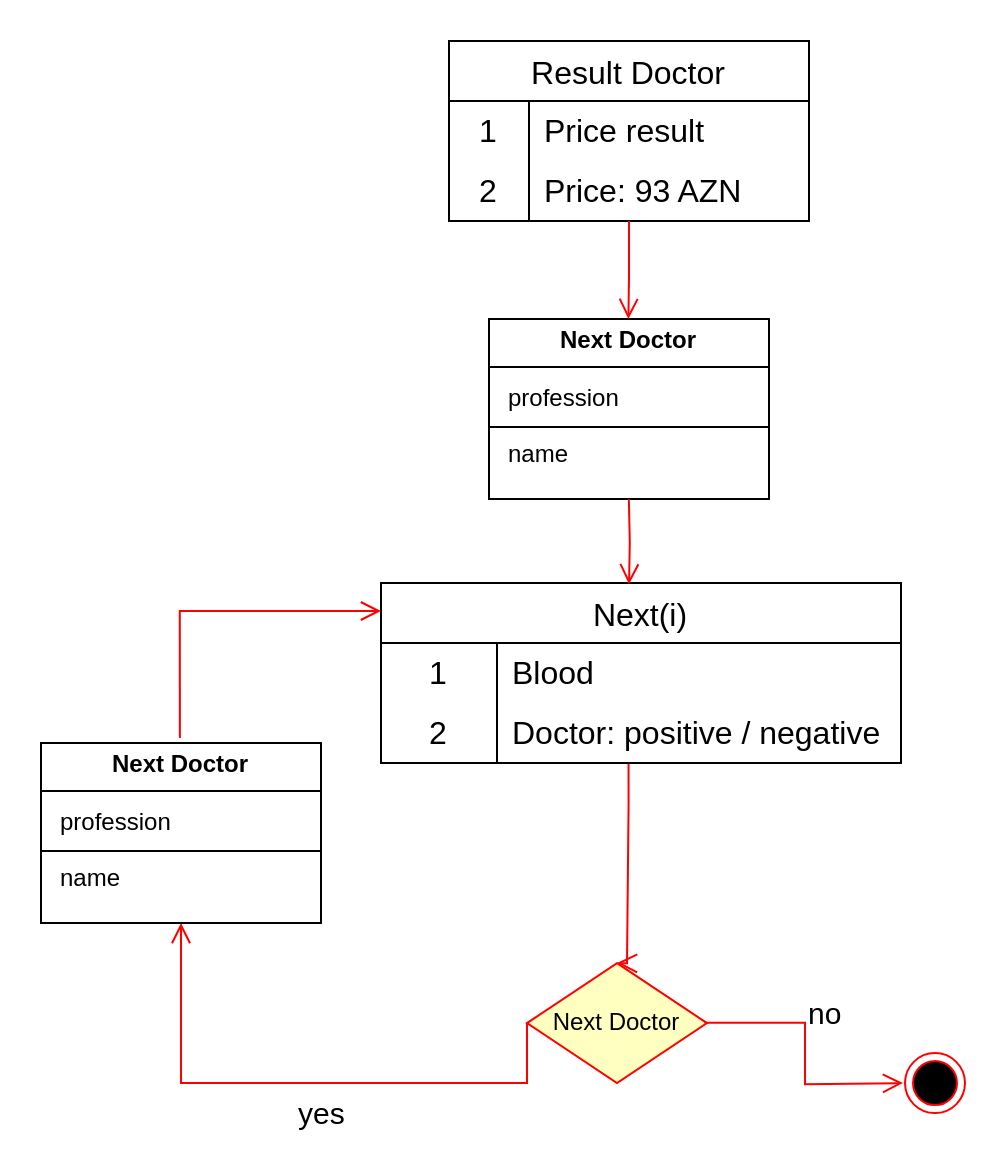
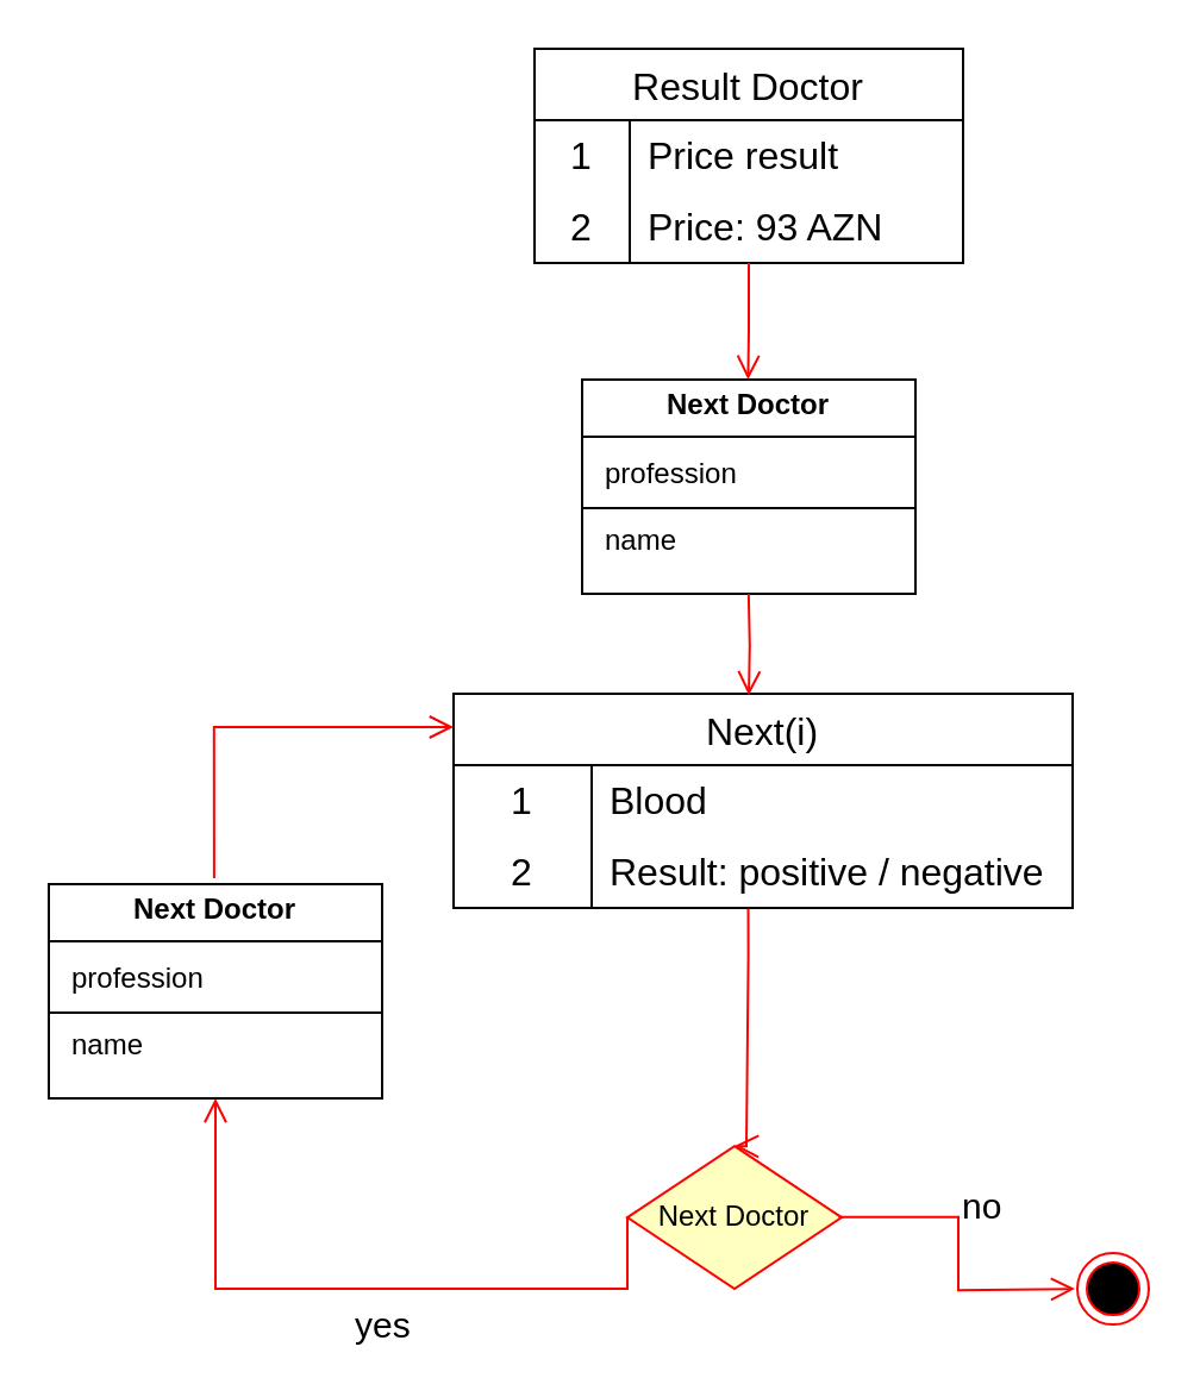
  <mxCell id="0" />
  <mxCell id="1" parent="0" />
  <mxCell id="2" value="Next Doctor" style="rhombus;whiteSpace=wrap;html=1;fontColor=#000000;fillColor=#ffffc0;strokeColor=#ff0000;" vertex="1" parent="1"><mxGeometry x="263" y="481.06" width="90" height="60" as="geometry" /></mxCell>
  <mxCell id="3" value="&lt;font style=&quot;font-size: 15px;&quot;&gt;no&lt;/font&gt;" style="edgeStyle=orthogonalEdgeStyle;html=1;align=left;verticalAlign=bottom;endArrow=open;endSize=8;strokeColor=#ff0000;rounded=0;entryX=0;entryY=0.5;entryDx=0;entryDy=0;exitX=0.986;exitY=0.497;exitDx=0;exitDy=0;exitPerimeter=0;" edge="1" source="2" parent="1"><mxGeometry x="-0.116" relative="1" as="geometry"><mxPoint x="451" y="541.06" as="targetPoint" /><mxPoint x="380" y="541" as="sourcePoint" /><Array as="points" /><mxPoint as="offset" /></mxGeometry></mxCell>
  <mxCell id="4" value="" style="edgeStyle=orthogonalEdgeStyle;html=1;align=left;verticalAlign=top;endArrow=open;endSize=8;strokeColor=#ff0000;rounded=0;entryX=0.5;entryY=0;entryDx=0;entryDy=0;exitX=0.476;exitY=1.012;exitDx=0;exitDy=0;exitPerimeter=0;" edge="1" parent="1" source="10" target="2"><mxGeometry x="-0.388" relative="1" as="geometry"><mxPoint x="313" y="501" as="targetPoint" /><mxPoint x="321" y="401" as="sourcePoint" /><mxPoint as="offset" /><Array as="points"><mxPoint x="314" y="401" /><mxPoint x="313" y="401" /></Array></mxGeometry></mxCell>
  <mxCell id="5" value="&lt;font style=&quot;font-size: 15px;&quot;&gt;yes&lt;/font&gt;" style="edgeStyle=orthogonalEdgeStyle;html=1;align=left;verticalAlign=top;endArrow=open;endSize=8;strokeColor=#ff0000;rounded=0;exitX=0;exitY=0.5;exitDx=0;exitDy=0;entryX=0.5;entryY=1;entryDx=0;entryDy=0;" edge="1" parent="1" source="2" target="21"><mxGeometry x="0.029" relative="1" as="geometry"><mxPoint x="100" y="491" as="targetPoint" /><mxPoint x="230" y="561" as="sourcePoint" /><mxPoint as="offset" /><Array as="points"><mxPoint x="90" y="541" /></Array></mxGeometry></mxCell>
  <mxCell id="6" value="Next(i)" style="shape=table;startSize=30;container=1;collapsible=0;childLayout=tableLayout;fixedRows=1;rowLines=0;fontStyle=0;strokeColor=default;fontSize=16;swimlaneLine=1;horizontal=1;gradientColor=none;" vertex="1" parent="1"><mxGeometry x="190" y="291" width="260" height="90" as="geometry" /></mxCell>
  <mxCell id="7" value="" style="shape=tableRow;horizontal=0;startSize=0;swimlaneHead=0;swimlaneBody=0;top=0;left=0;bottom=0;right=0;collapsible=0;dropTarget=0;fillColor=none;points=[[0,0.5],[1,0.5]];portConstraint=eastwest;strokeColor=inherit;fontSize=16;" vertex="1" parent="6"><mxGeometry y="30" width="260" height="30" as="geometry" /></mxCell>
  <mxCell id="8" value="1" style="shape=partialRectangle;html=1;whiteSpace=wrap;connectable=0;fillColor=none;top=0;left=0;bottom=0;right=0;overflow=hidden;pointerEvents=1;strokeColor=inherit;fontSize=16;" vertex="1" parent="7"><mxGeometry width="58" height="30" as="geometry"><mxRectangle width="58" height="30" as="alternateBounds" /></mxGeometry></mxCell>
  <mxCell id="9" value="Blood" style="shape=partialRectangle;html=1;whiteSpace=wrap;connectable=0;fillColor=none;top=0;left=0;bottom=0;right=0;align=left;spacingLeft=6;overflow=hidden;strokeColor=inherit;fontSize=16;" vertex="1" parent="7"><mxGeometry x="58" width="202" height="30" as="geometry"><mxRectangle width="202" height="30" as="alternateBounds" /></mxGeometry></mxCell>
  <mxCell id="10" value="" style="shape=tableRow;horizontal=0;startSize=0;swimlaneHead=0;swimlaneBody=0;top=0;left=0;bottom=0;right=0;collapsible=0;dropTarget=0;fillColor=none;points=[[0,0.5],[1,0.5]];portConstraint=eastwest;strokeColor=inherit;fontSize=16;" vertex="1" parent="6"><mxGeometry y="60" width="260" height="30" as="geometry" /></mxCell>
  <mxCell id="11" value="2" style="shape=partialRectangle;html=1;whiteSpace=wrap;connectable=0;fillColor=none;top=0;left=0;bottom=0;right=0;overflow=hidden;strokeColor=inherit;fontSize=16;" vertex="1" parent="10"><mxGeometry width="58" height="30" as="geometry"><mxRectangle width="58" height="30" as="alternateBounds" /></mxGeometry></mxCell>
- <mxCell id="12" value="Doctor: positive / negative" style="shape=partialRectangle;html=1;whiteSpace=wrap;connectable=0;fillColor=none;top=0;left=0;bottom=0;right=0;align=left;spacingLeft=6;overflow=hidden;strokeColor=inherit;fontSize=16;" vertex="1" parent="10"><mxGeometry x="58" width="202" height="30" as="geometry"><mxRectangle width="202" height="30" as="alternateBounds" /></mxGeometry></mxCell>
+ <mxCell id="12" value="Result: positive / negative" style="shape=partialRectangle;html=1;whiteSpace=wrap;connectable=0;fillColor=none;top=0;left=0;bottom=0;right=0;align=left;spacingLeft=6;overflow=hidden;strokeColor=inherit;fontSize=16;" vertex="1" parent="10"><mxGeometry x="58" width="202" height="30" as="geometry"><mxRectangle width="202" height="30" as="alternateBounds" /></mxGeometry></mxCell>
  <mxCell id="13" value="" style="ellipse;shape=endState;fillColor=#000000;strokeColor=#ff0000" vertex="1" parent="1"><mxGeometry x="452" y="526.06" width="30" height="30" as="geometry" /></mxCell>
  <mxCell id="14" value="Result Doctor" style="shape=table;startSize=30;container=1;collapsible=0;childLayout=tableLayout;fixedRows=1;rowLines=0;fontStyle=0;strokeColor=default;fontSize=16;swimlaneLine=1;horizontal=1;gradientColor=none;" vertex="1" parent="1"><mxGeometry x="224" y="20" width="180" height="90" as="geometry" /></mxCell>
  <mxCell id="15" value="" style="shape=tableRow;horizontal=0;startSize=0;swimlaneHead=0;swimlaneBody=0;top=0;left=0;bottom=0;right=0;collapsible=0;dropTarget=0;fillColor=none;points=[[0,0.5],[1,0.5]];portConstraint=eastwest;strokeColor=inherit;fontSize=16;" vertex="1" parent="14"><mxGeometry y="30" width="180" height="30" as="geometry" /></mxCell>
  <mxCell id="16" value="1" style="shape=partialRectangle;html=1;whiteSpace=wrap;connectable=0;fillColor=none;top=0;left=0;bottom=0;right=0;overflow=hidden;pointerEvents=1;strokeColor=inherit;fontSize=16;" vertex="1" parent="15"><mxGeometry width="40" height="30" as="geometry"><mxRectangle width="40" height="30" as="alternateBounds" /></mxGeometry></mxCell>
  <mxCell id="17" value="Price result" style="shape=partialRectangle;html=1;whiteSpace=wrap;connectable=0;fillColor=none;top=0;left=0;bottom=0;right=0;align=left;spacingLeft=6;overflow=hidden;strokeColor=inherit;fontSize=16;" vertex="1" parent="15"><mxGeometry x="40" width="140" height="30" as="geometry"><mxRectangle width="140" height="30" as="alternateBounds" /></mxGeometry></mxCell>
  <mxCell id="18" value="" style="shape=tableRow;horizontal=0;startSize=0;swimlaneHead=0;swimlaneBody=0;top=0;left=0;bottom=0;right=0;collapsible=0;dropTarget=0;fillColor=none;points=[[0,0.5],[1,0.5]];portConstraint=eastwest;strokeColor=inherit;fontSize=16;" vertex="1" parent="14"><mxGeometry y="60" width="180" height="30" as="geometry" /></mxCell>
  <mxCell id="19" value="2" style="shape=partialRectangle;html=1;whiteSpace=wrap;connectable=0;fillColor=none;top=0;left=0;bottom=0;right=0;overflow=hidden;strokeColor=inherit;fontSize=16;" vertex="1" parent="18"><mxGeometry width="40" height="30" as="geometry"><mxRectangle width="40" height="30" as="alternateBounds" /></mxGeometry></mxCell>
  <mxCell id="20" value="Price: 93 AZN" style="shape=partialRectangle;html=1;whiteSpace=wrap;connectable=0;fillColor=none;top=0;left=0;bottom=0;right=0;align=left;spacingLeft=6;overflow=hidden;strokeColor=inherit;fontSize=16;" vertex="1" parent="18"><mxGeometry x="40" width="140" height="30" as="geometry"><mxRectangle width="140" height="30" as="alternateBounds" /></mxGeometry></mxCell>
  <mxCell id="21" value="&lt;p style=&quot;margin:0px;margin-top:4px;text-align:center;&quot;&gt;&lt;b&gt;Next Doctor&lt;/b&gt;&lt;/p&gt;&lt;hr size=&quot;1&quot; style=&quot;border-style:solid;&quot;&gt;&lt;div style=&quot;height:2px;&quot;&gt;&lt;/div&gt;&amp;nbsp; &amp;nbsp;profession&lt;hr size=&quot;1&quot; style=&quot;border-style:solid;&quot;&gt;&lt;div style=&quot;height:2px;&quot;&gt;&amp;nbsp; &amp;nbsp;name&lt;/div&gt;" style="verticalAlign=top;align=left;overflow=fill;html=1;whiteSpace=wrap;" vertex="1" parent="1"><mxGeometry x="20" y="371" width="140" height="90" as="geometry" /></mxCell>
  <mxCell id="22" value="" style="edgeStyle=orthogonalEdgeStyle;html=1;align=left;verticalAlign=top;endArrow=open;endSize=8;strokeColor=#ff0000;rounded=0;exitX=0.496;exitY=-0.028;exitDx=0;exitDy=0;exitPerimeter=0;" edge="1" parent="1" source="21"><mxGeometry x="-0.388" relative="1" as="geometry"><mxPoint x="190" y="305" as="targetPoint" /><mxPoint x="90" y="361" as="sourcePoint" /><mxPoint as="offset" /><Array as="points"><mxPoint x="89" y="305" /></Array></mxGeometry></mxCell>
  <mxCell id="23" value="&lt;p style=&quot;margin:0px;margin-top:4px;text-align:center;&quot;&gt;&lt;b&gt;Next Doctor&lt;/b&gt;&lt;/p&gt;&lt;hr size=&quot;1&quot; style=&quot;border-style:solid;&quot;&gt;&lt;div style=&quot;height:2px;&quot;&gt;&lt;/div&gt;&amp;nbsp; &amp;nbsp;profession&lt;hr size=&quot;1&quot; style=&quot;border-style:solid;&quot;&gt;&lt;div style=&quot;height:2px;&quot;&gt;&amp;nbsp; &amp;nbsp;name&lt;/div&gt;" style="verticalAlign=top;align=left;overflow=fill;html=1;whiteSpace=wrap;" vertex="1" parent="1"><mxGeometry x="244" y="159" width="140" height="90" as="geometry" /></mxCell>
  <mxCell id="24" value="" style="edgeStyle=orthogonalEdgeStyle;html=1;align=left;verticalAlign=top;endArrow=open;endSize=8;strokeColor=#ff0000;rounded=0;exitX=0.5;exitY=1;exitDx=0;exitDy=0;" edge="1" parent="1" source="14"><mxGeometry x="-0.388" relative="1" as="geometry"><mxPoint x="313.7" y="159" as="targetPoint" /><mxPoint x="314" y="121" as="sourcePoint" /><mxPoint as="offset" /><Array as="points"><mxPoint x="314" y="138" /><mxPoint x="314" y="138" /></Array></mxGeometry></mxCell>
  <mxCell id="25" value="" style="edgeStyle=orthogonalEdgeStyle;html=1;align=left;verticalAlign=top;endArrow=open;endSize=8;strokeColor=#ff0000;rounded=0;exitX=0.5;exitY=1;exitDx=0;exitDy=0;entryX=0.477;entryY=0.007;entryDx=0;entryDy=0;entryPerimeter=0;" edge="1" parent="1" target="6"><mxGeometry x="-0.388" relative="1" as="geometry"><mxPoint x="330" y="261" as="targetPoint" /><mxPoint x="313.92" y="249" as="sourcePoint" /><mxPoint as="offset" /><Array as="points" /></mxGeometry></mxCell>
